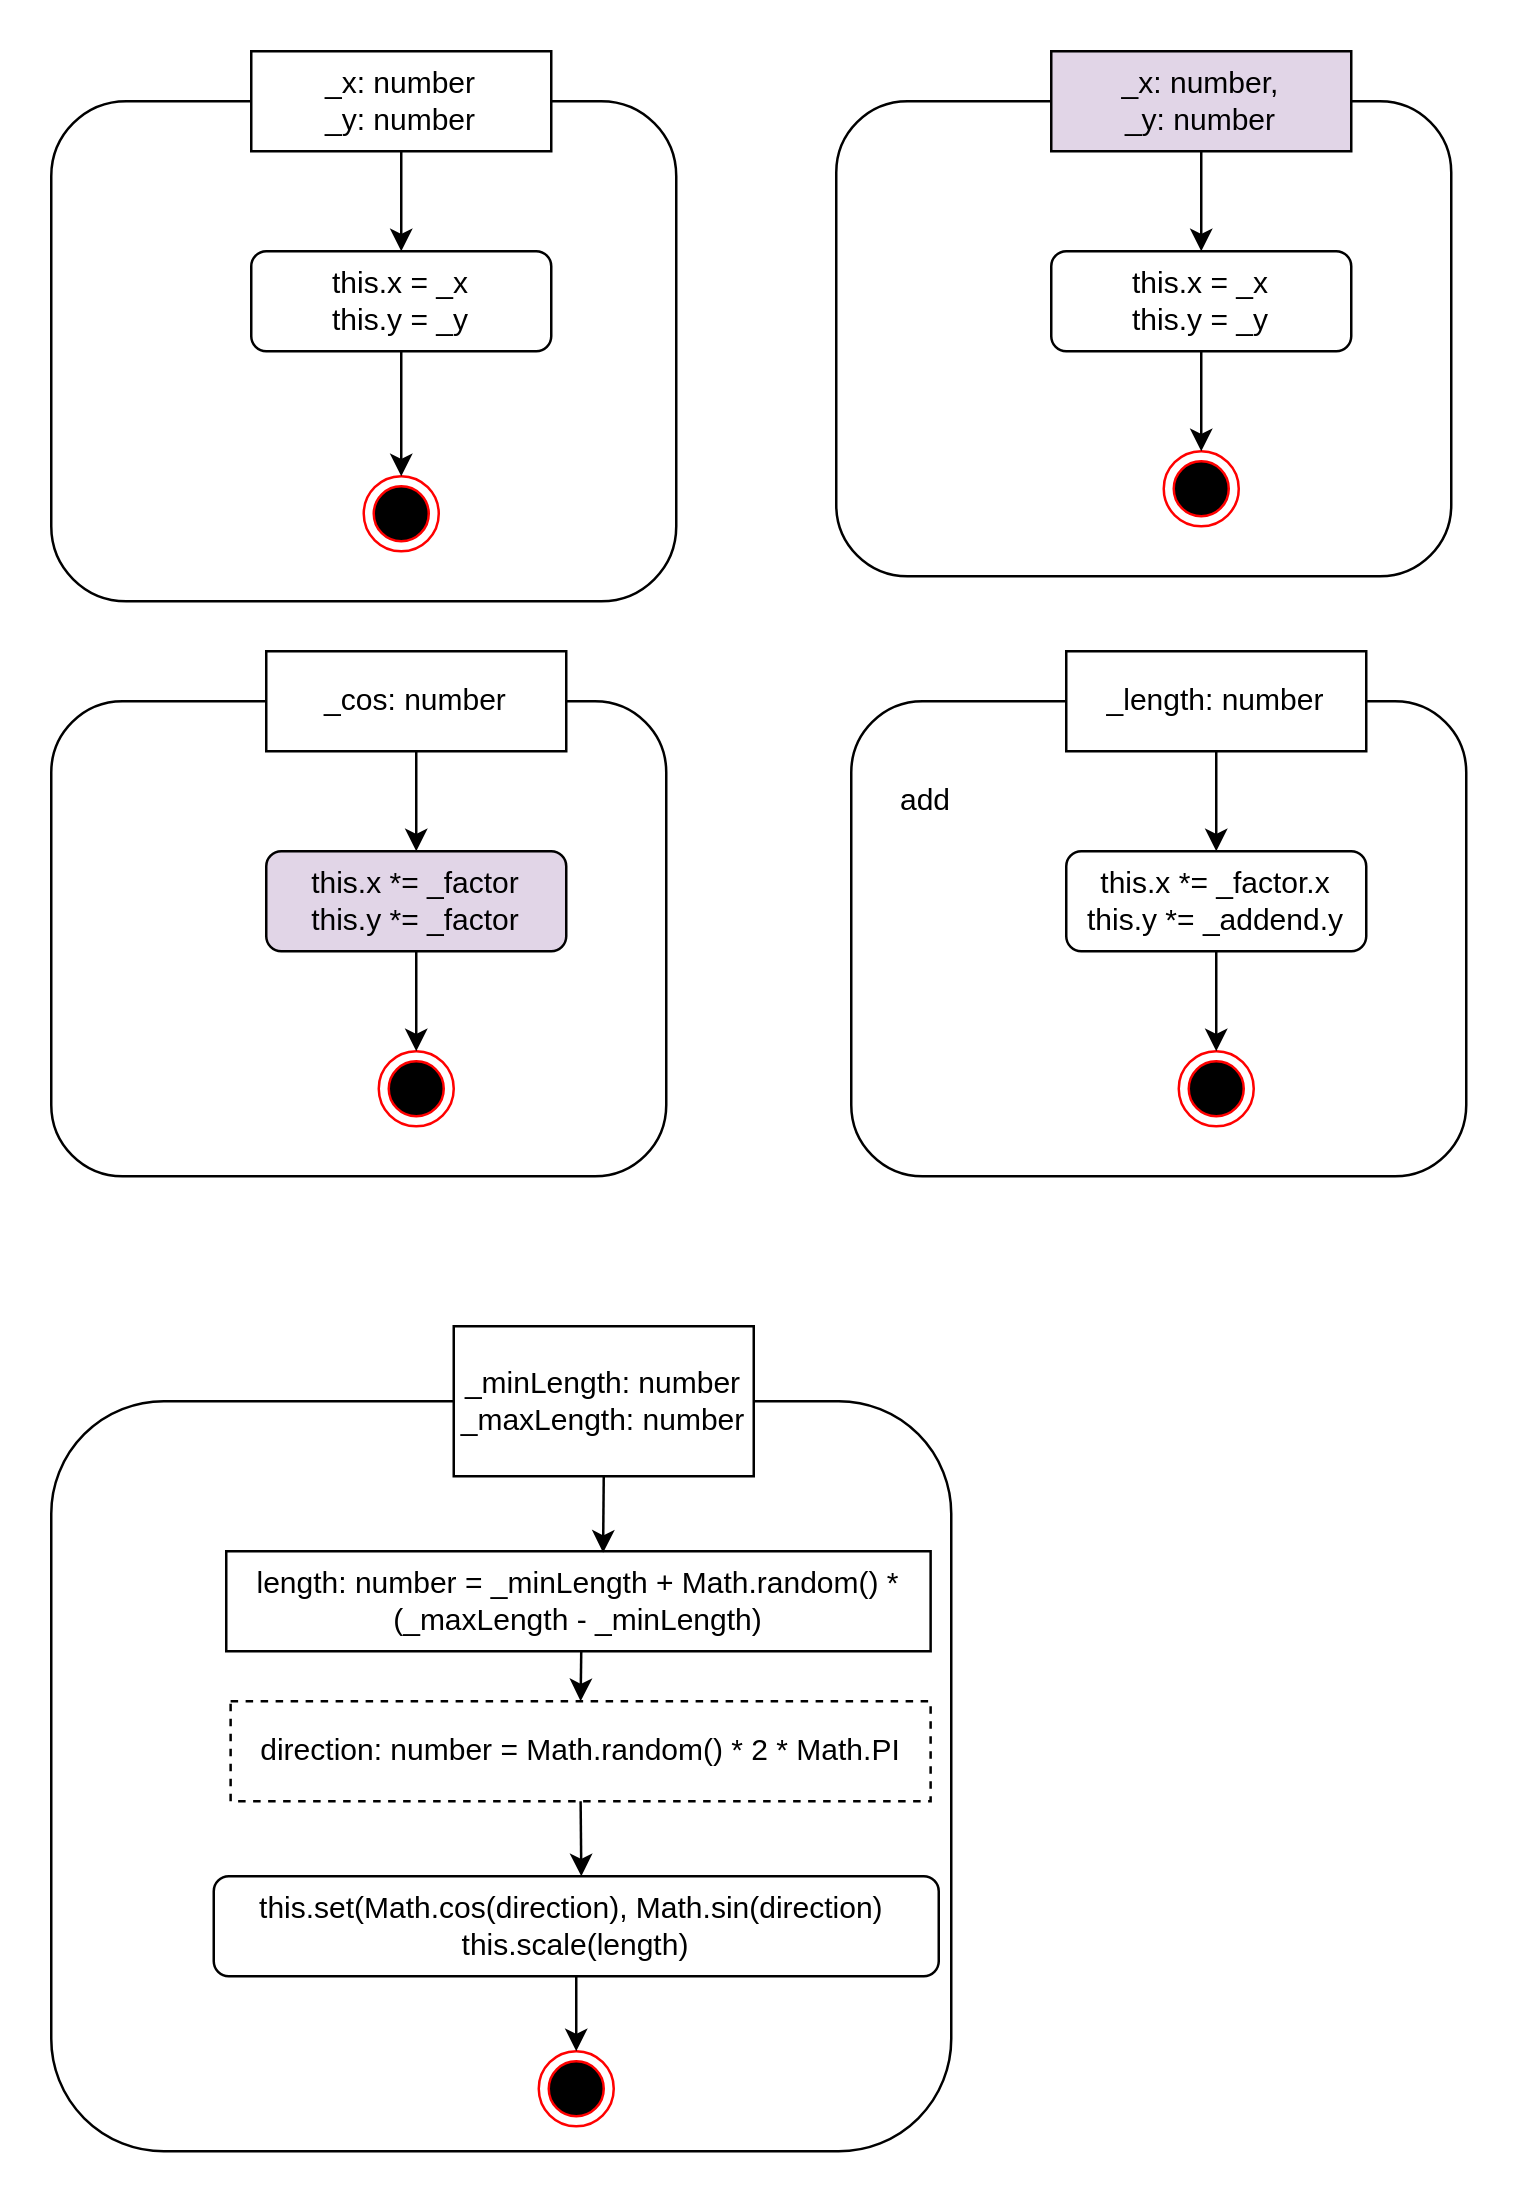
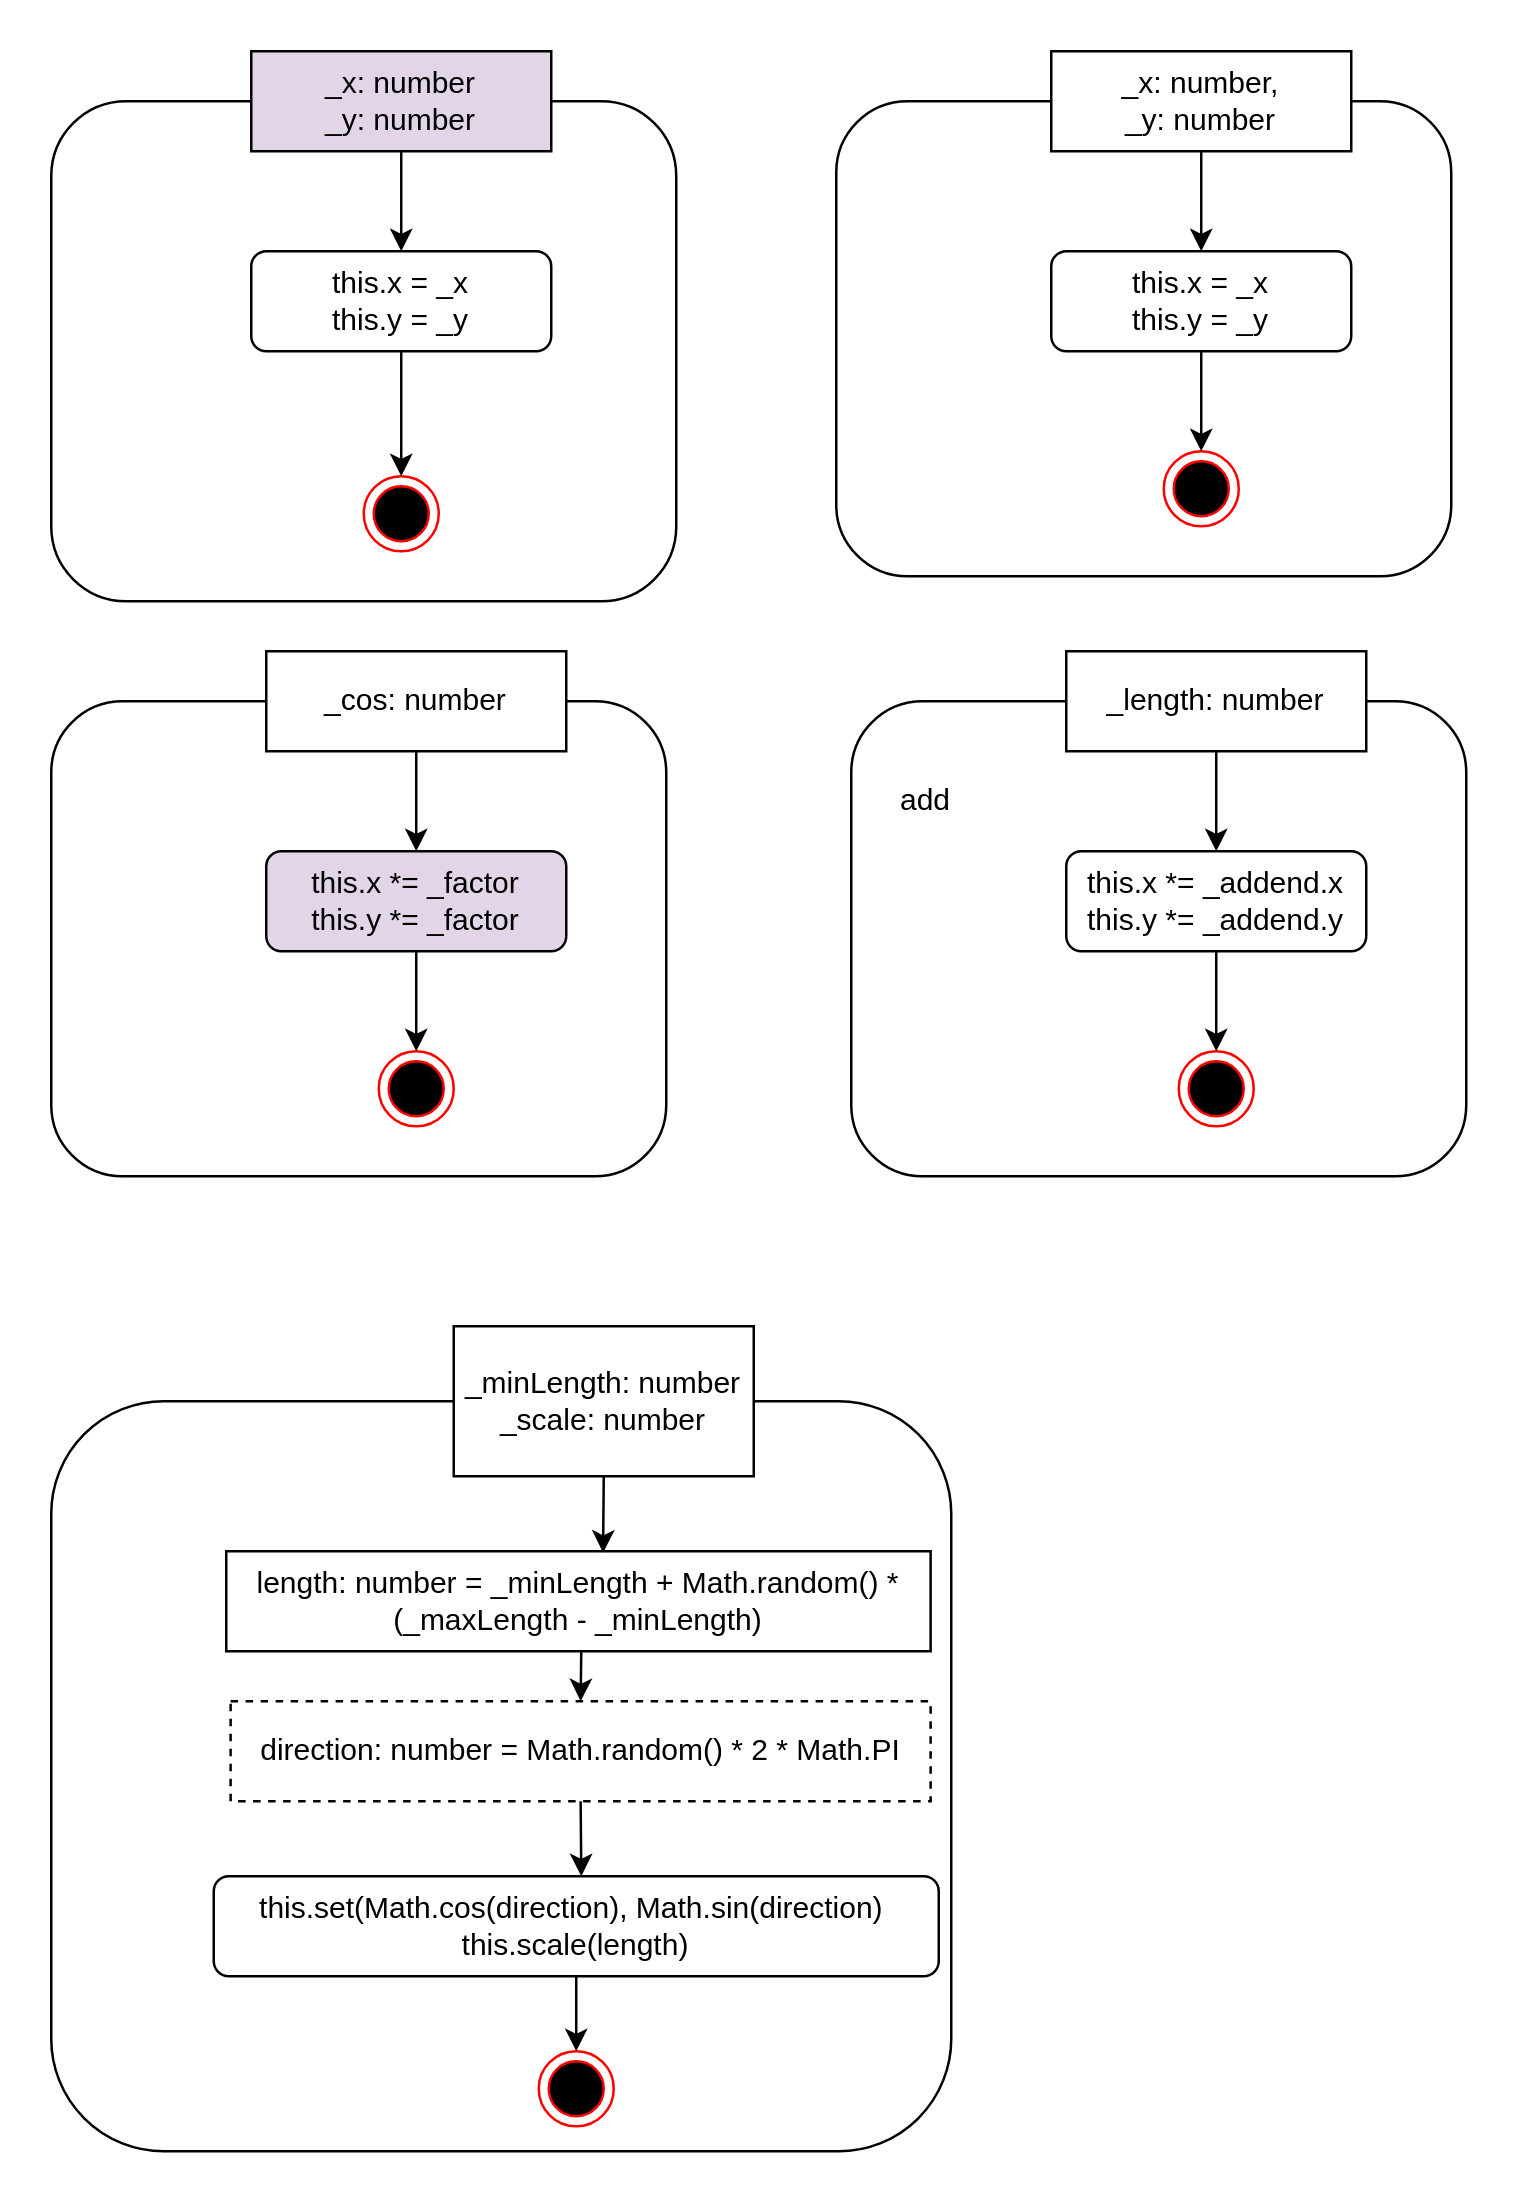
  <mxCell id="0" />
  <mxCell id="1" parent="0" />
  <mxCell id="2" value="" style="rounded=1;whiteSpace=wrap;html=1;" vertex="1" parent="1"><mxGeometry x="20" y="40" width="250" height="200" as="geometry" /></mxCell>
- <mxCell id="3" value="_x: number&lt;br&gt;_y: number" style="rounded=0;whiteSpace=wrap;html=1;" vertex="1" parent="1"><mxGeometry x="100" y="20" width="120" height="40" as="geometry" /></mxCell>
+ <mxCell id="3" value="_x: number&lt;br&gt;_y: number" style="rounded=0;whiteSpace=wrap;html=1;fillColor=#e1d5e7;" vertex="1" parent="1"><mxGeometry x="100" y="20" width="120" height="40" as="geometry" /></mxCell>
  <mxCell id="4" value="this.x = _x&lt;br&gt;this.y = _y" style="rounded=1;whiteSpace=wrap;html=1;" vertex="1" parent="1"><mxGeometry x="100" y="100" width="120" height="40" as="geometry" /></mxCell>
  <mxCell id="5" value="" style="ellipse;html=1;shape=endState;fillColor=#000000;strokeColor=#ff0000;" vertex="1" parent="1"><mxGeometry x="145" y="190" width="30" height="30" as="geometry" /></mxCell>
  <mxCell id="6" value="" style="endArrow=classic;html=1;exitX=0.5;exitY=1;exitDx=0;exitDy=0;" edge="1" parent="1" source="3" target="4"><mxGeometry width="50" height="50" relative="1" as="geometry"><mxPoint x="410" y="170" as="sourcePoint" /><mxPoint x="460" y="120" as="targetPoint" /></mxGeometry></mxCell>
  <mxCell id="7" value="" style="endArrow=classic;html=1;exitX=0.5;exitY=1;exitDx=0;exitDy=0;entryX=0.5;entryY=0;entryDx=0;entryDy=0;" edge="1" parent="1" source="4" target="5"><mxGeometry width="50" height="50" relative="1" as="geometry"><mxPoint x="340" y="160" as="sourcePoint" /><mxPoint x="390" y="110" as="targetPoint" /></mxGeometry></mxCell>
  <mxCell id="8" value="" style="rounded=1;whiteSpace=wrap;html=1;" vertex="1" parent="1"><mxGeometry x="334" y="40" width="246" height="190" as="geometry" /></mxCell>
- <mxCell id="9" value="_x: number, &lt;br&gt;_y: number" style="rounded=0;whiteSpace=wrap;html=1;fillColor=#e1d5e7;" vertex="1" parent="1"><mxGeometry x="420" y="20" width="120" height="40" as="geometry" /></mxCell>
+ <mxCell id="9" value="_x: number, &lt;br&gt;_y: number" style="rounded=0;whiteSpace=wrap;html=1;" vertex="1" parent="1"><mxGeometry x="420" y="20" width="120" height="40" as="geometry" /></mxCell>
  <mxCell id="10" value="this.x = _x&lt;br&gt;this.y = _y" style="rounded=1;whiteSpace=wrap;html=1;" vertex="1" parent="1"><mxGeometry x="420" y="100" width="120" height="40" as="geometry" /></mxCell>
  <mxCell id="11" value="" style="ellipse;html=1;shape=endState;fillColor=#000000;strokeColor=#ff0000;" vertex="1" parent="1"><mxGeometry x="465" y="180" width="30" height="30" as="geometry" /></mxCell>
  <mxCell id="12" value="" style="endArrow=classic;html=1;exitX=0.5;exitY=1;exitDx=0;exitDy=0;" edge="1" parent="1" source="9"><mxGeometry width="50" height="50" relative="1" as="geometry"><mxPoint x="450" y="390" as="sourcePoint" /><mxPoint x="480" y="100" as="targetPoint" /></mxGeometry></mxCell>
  <mxCell id="13" value="" style="endArrow=classic;html=1;exitX=0.5;exitY=1;exitDx=0;exitDy=0;entryX=0.5;entryY=0;entryDx=0;entryDy=0;" edge="1" parent="1" source="10" target="11"><mxGeometry width="50" height="50" relative="1" as="geometry"><mxPoint x="470" y="350" as="sourcePoint" /><mxPoint x="520" y="300" as="targetPoint" /></mxGeometry></mxCell>
  <mxCell id="14" value="" style="rounded=1;whiteSpace=wrap;html=1;" vertex="1" parent="1"><mxGeometry x="20" y="280" width="246" height="190" as="geometry" /></mxCell>
  <mxCell id="15" value="_cos: number" style="rounded=0;whiteSpace=wrap;html=1;" vertex="1" parent="1"><mxGeometry x="106" y="260" width="120" height="40" as="geometry" /></mxCell>
  <mxCell id="16" value="this.x *= _factor&lt;br&gt;this.y *= _factor" style="rounded=1;whiteSpace=wrap;html=1;fillColor=#e1d5e7;" vertex="1" parent="1"><mxGeometry x="106" y="340" width="120" height="40" as="geometry" /></mxCell>
  <mxCell id="17" value="" style="ellipse;html=1;shape=endState;fillColor=#000000;strokeColor=#ff0000;" vertex="1" parent="1"><mxGeometry x="151" y="420" width="30" height="30" as="geometry" /></mxCell>
  <mxCell id="18" value="" style="endArrow=classic;html=1;exitX=0.5;exitY=1;exitDx=0;exitDy=0;" edge="1" parent="1" source="15"><mxGeometry width="50" height="50" relative="1" as="geometry"><mxPoint x="136" y="630" as="sourcePoint" /><mxPoint x="166" y="340" as="targetPoint" /></mxGeometry></mxCell>
  <mxCell id="19" value="" style="endArrow=classic;html=1;exitX=0.5;exitY=1;exitDx=0;exitDy=0;entryX=0.5;entryY=0;entryDx=0;entryDy=0;" edge="1" parent="1" source="16" target="17"><mxGeometry width="50" height="50" relative="1" as="geometry"><mxPoint x="156" y="590" as="sourcePoint" /><mxPoint x="206" y="540" as="targetPoint" /></mxGeometry></mxCell>
  <mxCell id="20" value="" style="rounded=1;whiteSpace=wrap;html=1;" vertex="1" parent="1"><mxGeometry x="340" y="280" width="246" height="190" as="geometry" /></mxCell>
  <mxCell id="21" value="_length: number" style="rounded=0;whiteSpace=wrap;html=1;" vertex="1" parent="1"><mxGeometry x="426" y="260" width="120" height="40" as="geometry" /></mxCell>
- <mxCell id="22" value="this.x *= _factor.x&lt;br&gt;this.y *= _addend.y" style="rounded=1;whiteSpace=wrap;html=1;" vertex="1" parent="1"><mxGeometry x="426" y="340" width="120" height="40" as="geometry" /></mxCell>
+ <mxCell id="22" value="this.x *= _addend.x&lt;br&gt;this.y *= _addend.y" style="rounded=1;whiteSpace=wrap;html=1;" vertex="1" parent="1"><mxGeometry x="426" y="340" width="120" height="40" as="geometry" /></mxCell>
  <mxCell id="23" value="" style="ellipse;html=1;shape=endState;fillColor=#000000;strokeColor=#ff0000;" vertex="1" parent="1"><mxGeometry x="471" y="420" width="30" height="30" as="geometry" /></mxCell>
  <mxCell id="24" value="" style="endArrow=classic;html=1;exitX=0.5;exitY=1;exitDx=0;exitDy=0;" edge="1" parent="1" source="21"><mxGeometry width="50" height="50" relative="1" as="geometry"><mxPoint x="456" y="630" as="sourcePoint" /><mxPoint x="486" y="340" as="targetPoint" /></mxGeometry></mxCell>
  <mxCell id="25" value="" style="endArrow=classic;html=1;exitX=0.5;exitY=1;exitDx=0;exitDy=0;entryX=0.5;entryY=0;entryDx=0;entryDy=0;" edge="1" parent="1" source="22" target="23"><mxGeometry width="50" height="50" relative="1" as="geometry"><mxPoint x="476" y="590" as="sourcePoint" /><mxPoint x="526" y="540" as="targetPoint" /></mxGeometry></mxCell>
  <mxCell id="26" value="add" style="text;html=1;strokeColor=none;fillColor=none;align=center;verticalAlign=middle;whiteSpace=wrap;rounded=0;" vertex="1" parent="1"><mxGeometry x="350" y="310" width="40" height="20" as="geometry" /></mxCell>
  <mxCell id="27" value="" style="rounded=1;whiteSpace=wrap;html=1;" vertex="1" parent="1"><mxGeometry x="20" y="560" width="360" height="300" as="geometry" /></mxCell>
- <mxCell id="28" value="_minLength: number&lt;br&gt;_maxLength: number" style="rounded=0;whiteSpace=wrap;html=1;" vertex="1" parent="1"><mxGeometry x="181" y="530" width="120" height="60" as="geometry" /></mxCell>
+ <mxCell id="28" value="_minLength: number&lt;br&gt;_scale: number" style="rounded=0;whiteSpace=wrap;html=1;" vertex="1" parent="1"><mxGeometry x="181" y="530" width="120" height="60" as="geometry" /></mxCell>
  <mxCell id="29" value="length: number = _minLength + Math.random() * (_maxLength - _minLength)" style="rounded=0;whiteSpace=wrap;html=1;" vertex="1" parent="1"><mxGeometry x="90" y="620" width="281.75" height="40" as="geometry" /></mxCell>
  <mxCell id="30" value="direction: number = Math.random() * 2 * Math.PI" style="rounded=0;whiteSpace=wrap;html=1;dashed=1;" vertex="1" parent="1"><mxGeometry x="91.75" y="680" width="280" height="40" as="geometry" /></mxCell>
  <mxCell id="31" value="this.set(Math.cos(direction), Math.sin(direction)&amp;nbsp;&lt;br&gt;this.scale(length)" style="rounded=1;whiteSpace=wrap;html=1;" vertex="1" parent="1"><mxGeometry x="85" y="750" width="290" height="40" as="geometry" /></mxCell>
  <mxCell id="32" value="" style="ellipse;html=1;shape=endState;fillColor=#000000;strokeColor=#ff0000;" vertex="1" parent="1"><mxGeometry x="215" y="820" width="30" height="30" as="geometry" /></mxCell>
  <mxCell id="33" value="" style="endArrow=classic;html=1;exitX=0.5;exitY=1;exitDx=0;exitDy=0;entryX=0.535;entryY=0.015;entryDx=0;entryDy=0;entryPerimeter=0;" edge="1" parent="1" source="28" target="29"><mxGeometry width="50" height="50" relative="1" as="geometry"><mxPoint x="570" y="690" as="sourcePoint" /><mxPoint x="620" y="640" as="targetPoint" /></mxGeometry></mxCell>
  <mxCell id="34" value="" style="endArrow=classic;html=1;entryX=0.5;entryY=0;entryDx=0;entryDy=0;" edge="1" parent="1" target="30"><mxGeometry width="50" height="50" relative="1" as="geometry"><mxPoint x="232" y="660" as="sourcePoint" /><mxPoint x="560" y="680" as="targetPoint" /></mxGeometry></mxCell>
  <mxCell id="35" value="" style="endArrow=classic;html=1;exitX=0.5;exitY=1;exitDx=0;exitDy=0;entryX=0.507;entryY=0.001;entryDx=0;entryDy=0;entryPerimeter=0;" edge="1" parent="1" source="30" target="31"><mxGeometry width="50" height="50" relative="1" as="geometry"><mxPoint x="150" y="770" as="sourcePoint" /><mxPoint x="200" y="720" as="targetPoint" /></mxGeometry></mxCell>
  <mxCell id="36" value="" style="endArrow=classic;html=1;exitX=0.5;exitY=1;exitDx=0;exitDy=0;entryX=0.5;entryY=0;entryDx=0;entryDy=0;" edge="1" parent="1" source="31" target="32"><mxGeometry width="50" height="50" relative="1" as="geometry"><mxPoint x="180" y="860" as="sourcePoint" /><mxPoint x="230" y="810" as="targetPoint" /></mxGeometry></mxCell>
